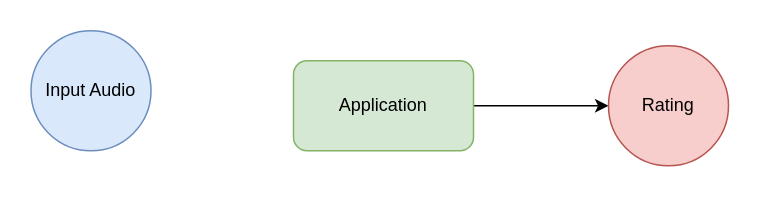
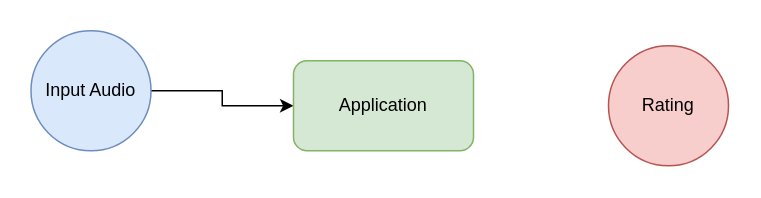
  <mxCell id="0" />
  <mxCell id="1" parent="0" />
+ <mxCell id="2" style="edgeStyle=orthogonalEdgeStyle;rounded=0;orthogonalLoop=1;jettySize=auto;html=1;entryX=0;entryY=0.5;entryDx=0;entryDy=0;" edge="1" parent="1" source="3" target="5"><mxGeometry relative="1" as="geometry" /></mxCell>
  <mxCell id="3" value="Input Audio" style="ellipse;whiteSpace=wrap;html=1;aspect=fixed;fillColor=#dae8fc;strokeColor=#6c8ebf;" vertex="1" parent="1"><mxGeometry x="20" y="20" width="80" height="80" as="geometry" /></mxCell>
- <mxCell id="4" style="edgeStyle=orthogonalEdgeStyle;rounded=0;orthogonalLoop=1;jettySize=auto;html=1;entryX=0;entryY=0.5;entryDx=0;entryDy=0;" edge="1" parent="1" source="5" target="6"><mxGeometry relative="1" as="geometry" /></mxCell>
  <mxCell id="5" value="Application" style="rounded=1;whiteSpace=wrap;html=1;fillColor=#d5e8d4;strokeColor=#82b366;" vertex="1" parent="1"><mxGeometry x="195" y="40" width="120" height="60" as="geometry" /></mxCell>
  <mxCell id="6" value="Rating" style="ellipse;whiteSpace=wrap;html=1;aspect=fixed;fillColor=#f8cecc;strokeColor=#b85450;" vertex="1" parent="1"><mxGeometry x="405" y="30" width="80" height="80" as="geometry" /></mxCell>
